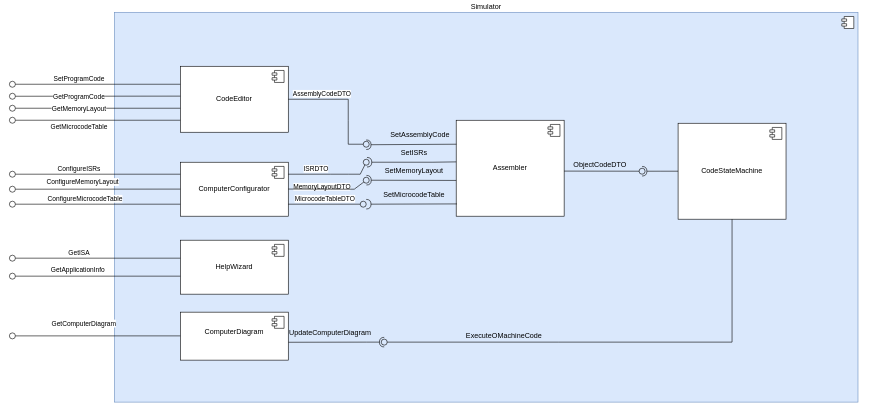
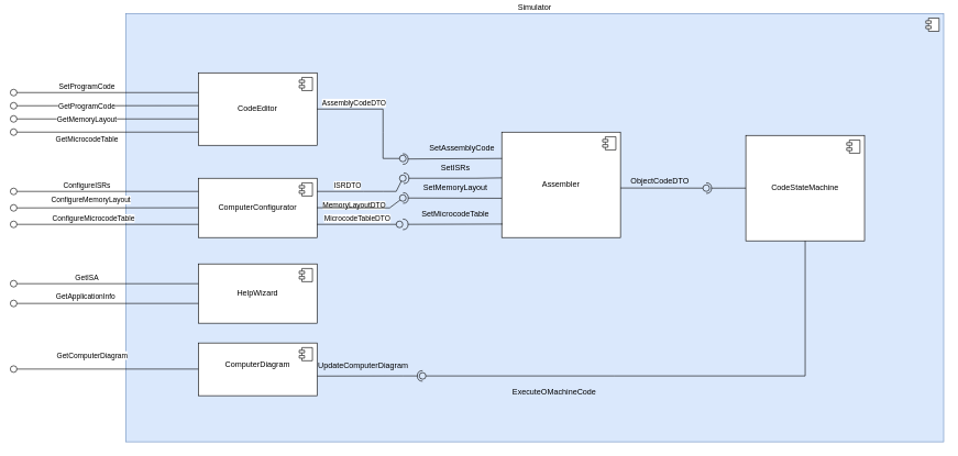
  <mxCell id="0" />
  <mxCell id="1" parent="0" />
  <mxCell id="2" value="" style="ellipse;whiteSpace=wrap;html=1;align=center;aspect=fixed;fillColor=none;strokeColor=none;resizable=0;perimeter=centerPerimeter;rotatable=0;allowArrows=0;points=[];outlineConnect=1;" vertex="1" parent="1"><mxGeometry x="310" y="270" width="10" height="10" as="geometry" /></mxCell>
  <mxCell id="3" value="Simulator" style="html=1;dropTarget=0;whiteSpace=wrap;fillColor=#dae8fc;strokeColor=#6c8ebf;movable=1;resizable=1;rotatable=1;deletable=1;editable=1;locked=0;connectable=1;labelPosition=center;verticalLabelPosition=top;align=center;verticalAlign=bottom;" vertex="1" parent="1"><mxGeometry x="190" y="20" width="1240" height="650" as="geometry" /></mxCell>
  <mxCell id="4" value="" style="shape=module;jettyWidth=8;jettyHeight=4;" vertex="1" parent="3"><mxGeometry x="1" width="20" height="20" relative="1" as="geometry"><mxPoint x="-27" y="7" as="offset" /></mxGeometry></mxCell>
  <mxCell id="5" value="CodeEditor" style="html=1;dropTarget=0;whiteSpace=wrap;points=[[0,0.25,0,0,0],[0,0.46,0,0,0],[0,0.64,0,0,0],[0,0.83,0,0,0],[0.25,0,0,0,0],[0.25,1,0,0,0],[0.5,0,0,0,0],[0.5,1,0,0,0],[0.75,0,0,0,0],[0.75,1,0,0,0],[1,0,0,0,0],[1,0.25,0,0,0],[1,0.5,0,0,0],[1,0.75,0,0,0],[1,1,0,0,0]];movable=1;resizable=1;rotatable=1;deletable=1;editable=1;locked=0;connectable=1;" vertex="1" parent="1"><mxGeometry x="300" y="110" width="180" height="110" as="geometry" /></mxCell>
  <mxCell id="6" value="" style="shape=module;jettyWidth=8;jettyHeight=4;" vertex="1" parent="5"><mxGeometry x="1" width="20" height="20" relative="1" as="geometry"><mxPoint x="-27" y="7" as="offset" /></mxGeometry></mxCell>
  <mxCell id="7" value="SetProgramCode" style="edgeLabel;html=1;align=center;verticalAlign=middle;resizable=0;points=[];" vertex="1" connectable="0" parent="1"><mxGeometry x="130" y="130" as="geometry" /></mxCell>
  <mxCell id="8" value="" style="ellipse;whiteSpace=wrap;html=1;align=center;aspect=fixed;fillColor=none;strokeColor=none;resizable=0;perimeter=centerPerimeter;rotatable=0;allowArrows=0;points=[];outlineConnect=1;" vertex="1" parent="1"><mxGeometry x="525" y="155" width="10" height="10" as="geometry" /></mxCell>
  <mxCell id="9" value="" style="rounded=0;orthogonalLoop=1;jettySize=auto;html=1;endArrow=oval;endFill=0;sketch=0;sourcePerimeterSpacing=0;targetPerimeterSpacing=0;endSize=10;" edge="1" parent="1"><mxGeometry relative="1" as="geometry"><mxPoint x="300" y="140" as="sourcePoint" /><mxPoint x="20" y="140" as="targetPoint" /></mxGeometry></mxCell>
  <mxCell id="10" value="" style="rounded=0;orthogonalLoop=1;jettySize=auto;html=1;endArrow=oval;endFill=0;sketch=0;sourcePerimeterSpacing=0;targetPerimeterSpacing=0;endSize=10;" edge="1" parent="1"><mxGeometry relative="1" as="geometry"><mxPoint x="300" y="159.8" as="sourcePoint" /><mxPoint x="20" y="160" as="targetPoint" /></mxGeometry></mxCell>
  <mxCell id="11" value="" style="rounded=0;orthogonalLoop=1;jettySize=auto;html=1;endArrow=oval;endFill=0;sketch=0;sourcePerimeterSpacing=0;targetPerimeterSpacing=0;endSize=10;" edge="1" parent="1"><mxGeometry relative="1" as="geometry"><mxPoint x="300" y="200" as="sourcePoint" /><mxPoint x="20" y="200" as="targetPoint" /></mxGeometry></mxCell>
  <mxCell id="12" value="" style="rounded=0;orthogonalLoop=1;jettySize=auto;html=1;endArrow=oval;endFill=0;sketch=0;sourcePerimeterSpacing=0;targetPerimeterSpacing=0;endSize=10;" edge="1" parent="1"><mxGeometry relative="1" as="geometry"><mxPoint x="300" y="180" as="sourcePoint" /><mxPoint x="20" y="180" as="targetPoint" /></mxGeometry></mxCell>
  <mxCell id="13" value="GetProgramCode" style="edgeLabel;html=1;align=center;verticalAlign=middle;resizable=0;points=[];" vertex="1" connectable="0" parent="1"><mxGeometry x="130" y="160" as="geometry" /></mxCell>
  <mxCell id="14" value="GetMemoryLayout" style="edgeLabel;html=1;align=center;verticalAlign=middle;resizable=0;points=[];" vertex="1" connectable="0" parent="1"><mxGeometry x="130" y="180" as="geometry" /></mxCell>
  <mxCell id="15" value="GetMicrocodeTable" style="edgeLabel;html=1;align=center;verticalAlign=middle;resizable=0;points=[];" vertex="1" connectable="0" parent="1"><mxGeometry x="130" y="210" as="geometry" /></mxCell>
  <mxCell id="16" value="AssemblyCodeDTO" style="edgeLabel;html=1;align=center;verticalAlign=middle;resizable=0;points=[];" vertex="1" connectable="0" parent="1"><mxGeometry x="535" y="155" as="geometry" /></mxCell>
  <mxCell id="17" value="ComputerConfigurator" style="html=1;dropTarget=0;whiteSpace=wrap;" vertex="1" parent="1"><mxGeometry x="300" y="270" width="180" height="90" as="geometry" /></mxCell>
  <mxCell id="18" value="" style="shape=module;jettyWidth=8;jettyHeight=4;" vertex="1" parent="17"><mxGeometry x="1" width="20" height="20" relative="1" as="geometry"><mxPoint x="-27" y="7" as="offset" /></mxGeometry></mxCell>
  <mxCell id="19" value="" style="rounded=0;orthogonalLoop=1;jettySize=auto;html=1;endArrow=oval;endFill=0;sketch=0;sourcePerimeterSpacing=0;targetPerimeterSpacing=0;endSize=10;" edge="1" parent="1"><mxGeometry relative="1" as="geometry"><mxPoint x="300" y="290" as="sourcePoint" /><mxPoint x="20" y="290" as="targetPoint" /></mxGeometry></mxCell>
  <mxCell id="20" value="ISRDTO" style="edgeLabel;html=1;align=center;verticalAlign=middle;resizable=0;points=[];" vertex="1" connectable="0" parent="1"><mxGeometry x="525" y="280" as="geometry" /></mxCell>
  <mxCell id="21" value="ConfigureMemoryLayout" style="edgeLabel;html=1;align=center;verticalAlign=middle;resizable=0;points=[];" vertex="1" connectable="0" parent="1"><mxGeometry x="140" y="300" as="geometry"><mxPoint x="-4" y="2" as="offset" /></mxGeometry></mxCell>
  <mxCell id="22" value="ConfigureMicrocodeTable" style="edgeLabel;html=1;align=center;verticalAlign=middle;resizable=0;points=[];" vertex="1" connectable="0" parent="1"><mxGeometry x="140" y="330" as="geometry" /></mxCell>
  <mxCell id="23" value="" style="rounded=0;orthogonalLoop=1;jettySize=auto;html=1;endArrow=oval;endFill=0;sketch=0;sourcePerimeterSpacing=0;targetPerimeterSpacing=0;endSize=10;" edge="1" parent="1"><mxGeometry relative="1" as="geometry"><mxPoint x="300" y="314.81" as="sourcePoint" /><mxPoint x="20" y="315" as="targetPoint" /></mxGeometry></mxCell>
  <mxCell id="24" value="" style="rounded=0;orthogonalLoop=1;jettySize=auto;html=1;endArrow=oval;endFill=0;sketch=0;sourcePerimeterSpacing=0;targetPerimeterSpacing=0;endSize=10;" edge="1" parent="1"><mxGeometry relative="1" as="geometry"><mxPoint x="300" y="340" as="sourcePoint" /><mxPoint x="20" y="340" as="targetPoint" /></mxGeometry></mxCell>
  <mxCell id="25" value="ConfigureISRs" style="edgeLabel;html=1;align=center;verticalAlign=middle;resizable=0;points=[];" vertex="1" connectable="0" parent="1"><mxGeometry x="130" y="280" as="geometry" /></mxCell>
  <mxCell id="26" value="MemoryLayoutDTO" style="edgeLabel;html=1;align=center;verticalAlign=middle;resizable=0;points=[];" vertex="1" connectable="0" parent="1"><mxGeometry x="535" y="310" as="geometry" /></mxCell>
  <mxCell id="27" value="MicrocodeTableDTO" style="edgeLabel;html=1;align=center;verticalAlign=middle;resizable=0;points=[];" vertex="1" connectable="0" parent="1"><mxGeometry x="540" y="330" as="geometry" /></mxCell>
  <mxCell id="28" value="HelpWizard" style="html=1;dropTarget=0;whiteSpace=wrap;" vertex="1" parent="1"><mxGeometry x="300" y="400" width="180" height="90" as="geometry" /></mxCell>
  <mxCell id="29" value="" style="shape=module;jettyWidth=8;jettyHeight=4;" vertex="1" parent="28"><mxGeometry x="1" width="20" height="20" relative="1" as="geometry"><mxPoint x="-27" y="7" as="offset" /></mxGeometry></mxCell>
  <mxCell id="30" value="" style="rounded=0;orthogonalLoop=1;jettySize=auto;html=1;endArrow=oval;endFill=0;sketch=0;sourcePerimeterSpacing=0;targetPerimeterSpacing=0;endSize=10;" edge="1" parent="1"><mxGeometry relative="1" as="geometry"><mxPoint x="300" y="430" as="sourcePoint" /><mxPoint x="20" y="430" as="targetPoint" /></mxGeometry></mxCell>
  <mxCell id="31" value="GetISA" style="edgeLabel;html=1;align=center;verticalAlign=middle;resizable=0;points=[];" vertex="1" connectable="0" parent="1"><mxGeometry x="130" y="420" as="geometry" /></mxCell>
  <mxCell id="32" value="GetApplicationInfo" style="edgeLabel;html=1;align=center;verticalAlign=middle;resizable=0;points=[];" vertex="1" connectable="0" parent="1"><mxGeometry x="140" y="450" as="geometry"><mxPoint x="-12" y="-2" as="offset" /></mxGeometry></mxCell>
  <mxCell id="33" value="" style="rounded=0;orthogonalLoop=1;jettySize=auto;html=1;endArrow=oval;endFill=0;sketch=0;sourcePerimeterSpacing=0;targetPerimeterSpacing=0;endSize=10;" edge="1" parent="1"><mxGeometry relative="1" as="geometry"><mxPoint x="300" y="460" as="sourcePoint" /><mxPoint x="20" y="460" as="targetPoint" /></mxGeometry></mxCell>
  <mxCell id="34" value="Assembler" style="html=1;dropTarget=0;whiteSpace=wrap;" vertex="1" parent="1"><mxGeometry x="760" y="200" width="180" height="160" as="geometry" /></mxCell>
  <mxCell id="35" value="" style="shape=module;jettyWidth=8;jettyHeight=4;" vertex="1" parent="34"><mxGeometry x="1" width="20" height="20" relative="1" as="geometry"><mxPoint x="-27" y="7" as="offset" /></mxGeometry></mxCell>
  <mxCell id="36" value="" style="rounded=0;orthogonalLoop=1;jettySize=auto;html=1;endArrow=halfCircle;endFill=0;endSize=6;strokeWidth=1;sketch=0;exitX=0.002;exitY=0.429;exitDx=0;exitDy=0;exitPerimeter=0;" edge="1" parent="1"><mxGeometry relative="1" as="geometry"><mxPoint x="760.36" y="240" as="sourcePoint" /><mxPoint x="610" y="240.85" as="targetPoint" /></mxGeometry></mxCell>
  <mxCell id="37" value="" style="rounded=0;orthogonalLoop=1;jettySize=auto;html=1;endArrow=oval;endFill=0;sketch=0;sourcePerimeterSpacing=0;targetPerimeterSpacing=0;endSize=10;exitX=1;exitY=0.5;exitDx=0;exitDy=0;exitPerimeter=0;" edge="1" parent="1" source="5"><mxGeometry relative="1" as="geometry"><mxPoint x="485" y="165" as="sourcePoint" /><mxPoint x="610" y="240" as="targetPoint" /><Array as="points"><mxPoint x="580" y="165" /><mxPoint x="580" y="200" /><mxPoint x="580" y="240" /></Array></mxGeometry></mxCell>
  <mxCell id="38" value="" style="ellipse;whiteSpace=wrap;html=1;align=center;aspect=fixed;fillColor=none;strokeColor=none;resizable=0;perimeter=centerPerimeter;rotatable=0;allowArrows=0;points=[];outlineConnect=1;" vertex="1" parent="1"><mxGeometry x="600" y="160" width="10" height="10" as="geometry" /></mxCell>
  <mxCell id="39" value="SetAssemblyCode" style="text;html=1;align=center;verticalAlign=middle;whiteSpace=wrap;rounded=0;" vertex="1" parent="1"><mxGeometry x="640" y="210" width="120" height="30" as="geometry" /></mxCell>
  <mxCell id="40" value="SetISRs" style="text;html=1;align=center;verticalAlign=middle;whiteSpace=wrap;rounded=0;" vertex="1" parent="1"><mxGeometry x="630" y="240" width="120" height="30" as="geometry" /></mxCell>
  <mxCell id="41" value="SetMicrocodeTable" style="text;html=1;align=center;verticalAlign=middle;whiteSpace=wrap;rounded=0;" vertex="1" parent="1"><mxGeometry x="630" y="310" width="120" height="30" as="geometry" /></mxCell>
  <mxCell id="42" value="" style="rounded=0;orthogonalLoop=1;jettySize=auto;html=1;endArrow=halfCircle;endFill=0;endSize=6;strokeWidth=1;sketch=0;exitX=0.007;exitY=0.872;exitDx=0;exitDy=0;exitPerimeter=0;" edge="1" parent="1" source="34"><mxGeometry relative="1" as="geometry"><mxPoint x="715" y="340" as="sourcePoint" /><mxPoint x="610" y="340" as="targetPoint" /></mxGeometry></mxCell>
  <mxCell id="43" value="" style="ellipse;whiteSpace=wrap;html=1;align=center;aspect=fixed;fillColor=none;strokeColor=none;resizable=0;perimeter=centerPerimeter;rotatable=0;allowArrows=0;points=[];outlineConnect=1;" vertex="1" parent="1"><mxGeometry x="570" y="230" width="10" height="10" as="geometry" /></mxCell>
  <mxCell id="44" value="" style="rounded=0;orthogonalLoop=1;jettySize=auto;html=1;endArrow=oval;endFill=0;sketch=0;sourcePerimeterSpacing=0;targetPerimeterSpacing=0;endSize=10;exitX=1;exitY=0.5;exitDx=0;exitDy=0;exitPerimeter=0;" edge="1" parent="1"><mxGeometry relative="1" as="geometry"><mxPoint x="480" y="290" as="sourcePoint" /><mxPoint x="610" y="270" as="targetPoint" /><Array as="points"><mxPoint x="550" y="290" /><mxPoint x="580" y="290" /><mxPoint x="600" y="290" /></Array></mxGeometry></mxCell>
  <mxCell id="45" value="" style="rounded=0;orthogonalLoop=1;jettySize=auto;html=1;endArrow=oval;endFill=0;sketch=0;sourcePerimeterSpacing=0;targetPerimeterSpacing=0;endSize=10;exitX=1;exitY=0.5;exitDx=0;exitDy=0;exitPerimeter=0;" edge="1" parent="1"><mxGeometry relative="1" as="geometry"><mxPoint x="480" y="314.75" as="sourcePoint" /><mxPoint x="610" y="300" as="targetPoint" /><Array as="points"><mxPoint x="550" y="315" /><mxPoint x="590" y="315" /></Array></mxGeometry></mxCell>
  <mxCell id="46" value="" style="rounded=0;orthogonalLoop=1;jettySize=auto;html=1;endArrow=oval;endFill=0;sketch=0;sourcePerimeterSpacing=0;targetPerimeterSpacing=0;endSize=10;exitX=1;exitY=0.5;exitDx=0;exitDy=0;exitPerimeter=0;" edge="1" parent="1"><mxGeometry relative="1" as="geometry"><mxPoint x="480" y="340" as="sourcePoint" /><mxPoint x="605" y="340" as="targetPoint" /></mxGeometry></mxCell>
  <mxCell id="47" value="" style="rounded=0;orthogonalLoop=1;jettySize=auto;html=1;endArrow=halfCircle;endFill=0;endSize=6;strokeWidth=1;sketch=0;exitX=-0.002;exitY=0.719;exitDx=0;exitDy=0;exitPerimeter=0;" edge="1" parent="1"><mxGeometry relative="1" as="geometry"><mxPoint x="760" y="300.4" as="sourcePoint" /><mxPoint x="610.36" y="300" as="targetPoint" /></mxGeometry></mxCell>
  <mxCell id="48" value="" style="rounded=0;orthogonalLoop=1;jettySize=auto;html=1;endArrow=halfCircle;endFill=0;endSize=6;strokeWidth=1;sketch=0;exitX=-0.007;exitY=0.559;exitDx=0;exitDy=0;exitPerimeter=0;" edge="1" parent="1"><mxGeometry relative="1" as="geometry"><mxPoint x="760" y="269.44" as="sourcePoint" /><mxPoint x="611.26" y="270" as="targetPoint" /><Array as="points"><mxPoint x="721.26" y="270" /></Array></mxGeometry></mxCell>
  <mxCell id="49" value="SetMemoryLayout" style="text;html=1;align=center;verticalAlign=middle;whiteSpace=wrap;rounded=0;" vertex="1" parent="1"><mxGeometry x="630" y="270" width="120" height="30" as="geometry" /></mxCell>
  <mxCell id="50" value="CodeStateMachine" style="html=1;dropTarget=0;whiteSpace=wrap;" vertex="1" parent="1"><mxGeometry x="1130" y="205" width="180" height="160" as="geometry" /></mxCell>
  <mxCell id="51" value="" style="shape=module;jettyWidth=8;jettyHeight=4;" vertex="1" parent="50"><mxGeometry x="1" width="20" height="20" relative="1" as="geometry"><mxPoint x="-27" y="7" as="offset" /></mxGeometry></mxCell>
  <mxCell id="52" value="ComputerDiagram&lt;div&gt;&lt;br&gt;&lt;/div&gt;" style="html=1;dropTarget=0;whiteSpace=wrap;" vertex="1" parent="1"><mxGeometry x="300" y="520" width="180" height="80" as="geometry" /></mxCell>
  <mxCell id="53" value="" style="shape=module;jettyWidth=8;jettyHeight=4;" vertex="1" parent="52"><mxGeometry x="1" width="20" height="20" relative="1" as="geometry"><mxPoint x="-27" y="7" as="offset" /></mxGeometry></mxCell>
  <mxCell id="54" value="" style="rounded=0;orthogonalLoop=1;jettySize=auto;html=1;endArrow=oval;endFill=0;sketch=0;sourcePerimeterSpacing=0;targetPerimeterSpacing=0;endSize=10;" edge="1" parent="1"><mxGeometry relative="1" as="geometry"><mxPoint x="300" y="559.57" as="sourcePoint" /><mxPoint x="20" y="559.57" as="targetPoint" /></mxGeometry></mxCell>
  <mxCell id="55" value="GetComputerDiagram" style="edgeLabel;html=1;align=center;verticalAlign=middle;resizable=0;points=[];" vertex="1" connectable="0" parent="1"><mxGeometry x="130" y="560" as="geometry"><mxPoint x="8" y="-22" as="offset" /></mxGeometry></mxCell>
  <mxCell id="56" value="" style="rounded=0;orthogonalLoop=1;jettySize=auto;html=1;endArrow=halfCircle;endFill=0;endSize=6;strokeWidth=1;sketch=0;exitX=0;exitY=0.5;exitDx=0;exitDy=0;" edge="1" parent="1" source="50"><mxGeometry relative="1" as="geometry"><mxPoint x="1150" y="285" as="sourcePoint" /><mxPoint x="1070" y="285.01" as="targetPoint" /><Array as="points"><mxPoint x="1130" y="285" /><mxPoint x="1100" y="285" /></Array></mxGeometry></mxCell>
  <mxCell id="57" value="" style="rounded=0;orthogonalLoop=1;jettySize=auto;html=1;endArrow=oval;endFill=0;sketch=0;sourcePerimeterSpacing=0;targetPerimeterSpacing=0;endSize=10;exitX=1;exitY=0.5;exitDx=0;exitDy=0;exitPerimeter=0;" edge="1" parent="1"><mxGeometry relative="1" as="geometry"><mxPoint x="940" y="284.8" as="sourcePoint" /><mxPoint x="1070" y="285" as="targetPoint" /></mxGeometry></mxCell>
  <mxCell id="58" value="ObjectCodeDTO" style="text;html=1;align=center;verticalAlign=middle;whiteSpace=wrap;rounded=0;" vertex="1" parent="1"><mxGeometry x="940" y="260" width="120" height="30" as="geometry" /></mxCell>
  <mxCell id="59" value="" style="rounded=0;orthogonalLoop=1;jettySize=auto;html=1;endArrow=halfCircle;endFill=0;endSize=6;strokeWidth=1;sketch=0;exitX=1.002;exitY=0.628;exitDx=0;exitDy=0;exitPerimeter=0;" edge="1" parent="1" source="52"><mxGeometry relative="1" as="geometry"><mxPoint x="540" y="570.56" as="sourcePoint" /><mxPoint x="640" y="570" as="targetPoint" /><Array as="points"><mxPoint x="610" y="570" /><mxPoint x="640" y="570" /></Array></mxGeometry></mxCell>
  <mxCell id="60" value="UpdateComputerDiagram" style="text;html=1;align=center;verticalAlign=middle;whiteSpace=wrap;rounded=0;" vertex="1" parent="1"><mxGeometry x="470" y="540" width="160" height="30" as="geometry" /></mxCell>
  <mxCell id="61" value="" style="rounded=0;orthogonalLoop=1;jettySize=auto;html=1;endArrow=oval;endFill=0;sketch=0;sourcePerimeterSpacing=0;targetPerimeterSpacing=0;endSize=10;exitX=0.5;exitY=1;exitDx=0;exitDy=0;" edge="1" parent="1" source="50"><mxGeometry relative="1" as="geometry"><mxPoint x="1220" y="480" as="sourcePoint" /><mxPoint x="640" y="570" as="targetPoint" /><Array as="points"><mxPoint x="1220" y="570" /><mxPoint x="930" y="570" /></Array></mxGeometry></mxCell>
- <mxCell id="62" value="ExecuteOMachineCode" style="text;html=1;align=center;verticalAlign=middle;whiteSpace=wrap;rounded=0;" vertex="1" parent="1"><mxGeometry x="780" y="545" width="120" height="30" as="geometry" /></mxCell>
+ <mxCell id="62" value="ExecuteOMachineCode" style="text;html=1;align=center;verticalAlign=middle;whiteSpace=wrap;rounded=0;" vertex="1" parent="1"><mxGeometry x="780" y="580" width="120" height="30" as="geometry" /></mxCell>
